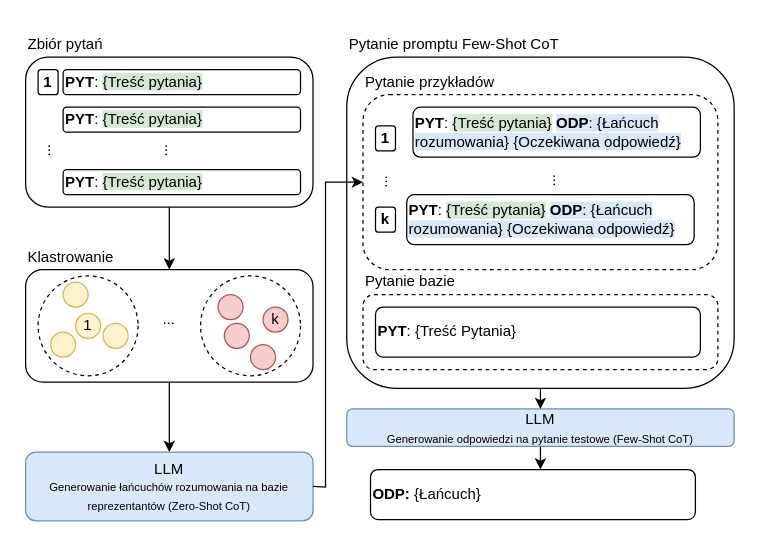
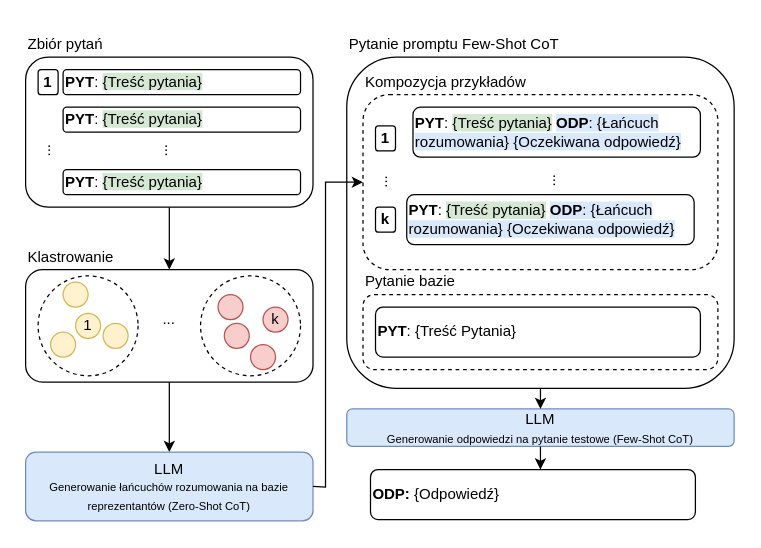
  <mxCell id="0" />
  <mxCell id="1" parent="0" />
  <mxCell id="2" value="" style="rounded=1;whiteSpace=wrap;html=1;fillColor=none;" parent="1" vertex="1"><mxGeometry x="20" y="45" width="230" height="120" as="geometry" /></mxCell>
  <mxCell id="3" value="Zbiór pytań" style="text;html=1;align=left;verticalAlign=middle;whiteSpace=wrap;rounded=0;" parent="1" vertex="1"><mxGeometry x="20" y="20" width="80" height="30" as="geometry" /></mxCell>
  <mxCell id="4" value="&lt;b&gt;PYT&lt;/b&gt;: &lt;span style=&quot;background-color: rgb(213, 232, 212);&quot;&gt;{Treść pytania}&lt;/span&gt;" style="rounded=1;whiteSpace=wrap;html=1;fillColor=none;align=left;" parent="1" vertex="1"><mxGeometry x="50" y="55" width="190" height="20" as="geometry" /></mxCell>
  <mxCell id="5" value="&lt;b&gt;PYT&lt;/b&gt;: &lt;span style=&quot;background-color: rgb(213, 232, 212);&quot;&gt;{Treść pytania}&lt;/span&gt;" style="rounded=1;whiteSpace=wrap;html=1;fillColor=none;align=left;" parent="1" vertex="1"><mxGeometry x="50" y="135" width="190" height="20" as="geometry" /></mxCell>
  <mxCell id="6" value="" style="endArrow=classic;html=1;rounded=0;exitX=0.5;exitY=1;exitDx=0;exitDy=0;entryX=0.5;entryY=0;entryDx=0;entryDy=0;" parent="1" source="2" target="7" edge="1"><mxGeometry width="50" height="50" relative="1" as="geometry"><mxPoint x="180" y="195" as="sourcePoint" /><mxPoint x="135" y="195" as="targetPoint" /></mxGeometry></mxCell>
  <mxCell id="7" value="" style="rounded=1;whiteSpace=wrap;html=1;fillColor=none;" parent="1" vertex="1"><mxGeometry x="20" y="215" width="230" height="90" as="geometry" /></mxCell>
  <mxCell id="8" value="Klastrowanie" style="text;html=1;align=left;verticalAlign=middle;whiteSpace=wrap;rounded=0;" parent="1" vertex="1"><mxGeometry x="20" y="190" width="80" height="30" as="geometry" /></mxCell>
  <mxCell id="9" value="" style="ellipse;whiteSpace=wrap;html=1;aspect=fixed;fillColor=none;dashed=1;" parent="1" vertex="1"><mxGeometry x="160" y="220" width="80" height="80" as="geometry" /></mxCell>
  <mxCell id="10" value="" style="ellipse;whiteSpace=wrap;html=1;aspect=fixed;fillColor=#f8cecc;strokeColor=#b85450;" parent="1" vertex="1"><mxGeometry x="174" y="235" width="20" height="20" as="geometry" /></mxCell>
  <mxCell id="11" value="k" style="ellipse;whiteSpace=wrap;html=1;aspect=fixed;fillColor=#f8cecc;strokeColor=#b85450;" parent="1" vertex="1"><mxGeometry x="210" y="245" width="20" height="20" as="geometry" /></mxCell>
  <mxCell id="12" value="" style="ellipse;whiteSpace=wrap;html=1;aspect=fixed;fillColor=#f8cecc;strokeColor=#b85450;" parent="1" vertex="1"><mxGeometry x="200" y="275" width="20" height="20" as="geometry" /></mxCell>
  <mxCell id="13" value="" style="ellipse;whiteSpace=wrap;html=1;aspect=fixed;fillColor=#f8cecc;strokeColor=#b85450;" parent="1" vertex="1"><mxGeometry x="179" y="258" width="20" height="20" as="geometry" /></mxCell>
  <mxCell id="14" value="" style="ellipse;whiteSpace=wrap;html=1;aspect=fixed;fillColor=none;dashed=1;" parent="1" vertex="1"><mxGeometry x="30" y="220" width="80" height="80" as="geometry" /></mxCell>
  <mxCell id="15" value="" style="ellipse;whiteSpace=wrap;html=1;aspect=fixed;fillColor=#fff2cc;strokeColor=#d6b656;" parent="1" vertex="1"><mxGeometry x="50" y="225" width="20" height="20" as="geometry" /></mxCell>
  <mxCell id="16" value="1" style="ellipse;whiteSpace=wrap;html=1;aspect=fixed;fillColor=#fff2cc;strokeColor=#d6b656;" parent="1" vertex="1"><mxGeometry x="60" y="250" width="20" height="20" as="geometry" /></mxCell>
  <mxCell id="17" value="" style="ellipse;whiteSpace=wrap;html=1;aspect=fixed;fillColor=#fff2cc;strokeColor=#d6b656;" parent="1" vertex="1"><mxGeometry x="82" y="258" width="20" height="20" as="geometry" /></mxCell>
  <mxCell id="18" value="" style="ellipse;whiteSpace=wrap;html=1;aspect=fixed;fillColor=#fff2cc;strokeColor=#d6b656;" parent="1" vertex="1"><mxGeometry x="40" y="265" width="20" height="20" as="geometry" /></mxCell>
  <mxCell id="19" value="..." style="text;html=1;align=center;verticalAlign=middle;whiteSpace=wrap;rounded=0;" parent="1" vertex="1"><mxGeometry x="95" y="240" width="80" height="30" as="geometry" /></mxCell>
  <mxCell id="20" value="" style="endArrow=classic;html=1;rounded=0;exitX=0.5;exitY=1;exitDx=0;exitDy=0;entryX=0.5;entryY=0;entryDx=0;entryDy=0;" parent="1" source="7" target="21" edge="1"><mxGeometry width="50" height="50" relative="1" as="geometry"><mxPoint x="129.76" y="285" as="sourcePoint" /><mxPoint x="170" y="305" as="targetPoint" /></mxGeometry></mxCell>
  <mxCell id="21" value="LLM&lt;div&gt;&lt;font style=&quot;font-size: 9px;&quot;&gt;Generowanie łańcuchów rozumowania na bazie reprezentantów (Zero-Shot CoT)&lt;/font&gt;&lt;/div&gt;" style="rounded=1;whiteSpace=wrap;html=1;fillColor=#dae8fc;strokeColor=#6c8ebf;" parent="1" vertex="1"><mxGeometry x="20" y="361" width="230" height="55" as="geometry" /></mxCell>
  <mxCell id="22" value="&lt;b&gt;PYT&lt;/b&gt;: &lt;span style=&quot;background-color: rgb(213, 232, 212);&quot;&gt;{Treść pytania}&lt;/span&gt;&amp;nbsp;&lt;span style=&quot;background-color: rgb(218, 232, 252);&quot;&gt;&lt;b style=&quot;&quot;&gt;ODP&lt;/b&gt;: {Łańcuch rozumowania} {Oczekiwana odpowiedź}&lt;/span&gt;" style="rounded=1;whiteSpace=wrap;html=1;fillColor=none;align=left;" parent="1" vertex="1"><mxGeometry x="330" y="85" width="230" height="40" as="geometry" /></mxCell>
  <mxCell id="23" value="..." style="text;html=1;align=center;verticalAlign=middle;whiteSpace=wrap;rounded=0;horizontal=0;" parent="1" vertex="1"><mxGeometry x="400" y="139" width="80" height="10" as="geometry" /></mxCell>
  <mxCell id="24" value="&lt;b&gt;1&lt;/b&gt;" style="rounded=1;whiteSpace=wrap;html=1;fillColor=none;align=center;" parent="1" vertex="1"><mxGeometry x="30" y="55" width="16" height="20" as="geometry" /></mxCell>
  <mxCell id="25" value="&lt;b&gt;1&lt;/b&gt;" style="rounded=1;whiteSpace=wrap;html=1;fillColor=none;align=center;" parent="1" vertex="1"><mxGeometry x="300" y="100" width="16" height="20" as="geometry" /></mxCell>
  <mxCell id="26" value="&lt;b&gt;k&lt;/b&gt;" style="rounded=1;whiteSpace=wrap;html=1;fillColor=none;align=center;" parent="1" vertex="1"><mxGeometry x="300" y="165" width="16" height="20" as="geometry" /></mxCell>
  <mxCell id="27" value="..." style="text;html=1;align=center;verticalAlign=middle;whiteSpace=wrap;rounded=0;horizontal=0;" parent="1" vertex="1"><mxGeometry x="296" y="140" width="20" height="10" as="geometry" /></mxCell>
  <mxCell id="28" value="..." style="text;html=1;align=center;verticalAlign=middle;whiteSpace=wrap;rounded=0;horizontal=0;" parent="1" vertex="1"><mxGeometry x="26" y="115" width="20" height="10" as="geometry" /></mxCell>
  <mxCell id="29" value="..." style="text;html=1;align=center;verticalAlign=middle;whiteSpace=wrap;rounded=0;horizontal=0;" parent="1" vertex="1"><mxGeometry x="120" y="115" width="20" height="10" as="geometry" /></mxCell>
  <mxCell id="30" value="" style="rounded=1;whiteSpace=wrap;html=1;fillColor=none;" parent="1" vertex="1"><mxGeometry x="277" y="45" width="310" height="265" as="geometry" /></mxCell>
  <mxCell id="31" value="LLM&lt;div&gt;&lt;span style=&quot;background-color: initial;&quot;&gt;&lt;font style=&quot;font-size: 9px;&quot;&gt;Generowanie odpowiedzi na pytanie testowe (Few-Shot CoT)&lt;/font&gt;&lt;/span&gt;&lt;/div&gt;" style="rounded=1;whiteSpace=wrap;html=1;fillColor=#dae8fc;strokeColor=#6c8ebf;" parent="1" vertex="1"><mxGeometry x="277" y="326.5" width="310" height="30" as="geometry" /></mxCell>
  <mxCell id="32" value="" style="rounded=1;whiteSpace=wrap;html=1;fillColor=none;dashed=1;strokeWidth=1;" parent="1" vertex="1"><mxGeometry x="290" y="75" width="284" height="140" as="geometry" /></mxCell>
  <mxCell id="33" value="&lt;b&gt;PYT&lt;/b&gt;: &lt;span style=&quot;background-color: rgb(213, 232, 212);&quot;&gt;{Treść pytania}&lt;/span&gt;&amp;nbsp;&lt;span style=&quot;background-color: rgb(218, 232, 252);&quot;&gt;&lt;b style=&quot;&quot;&gt;ODP&lt;/b&gt;: {Łańcuch rozumowania} {Oczekiwana odpowiedź}&lt;/span&gt;" style="rounded=1;whiteSpace=wrap;html=1;fillColor=none;align=left;" parent="1" vertex="1"><mxGeometry x="325" y="155" width="230" height="40" as="geometry" /></mxCell>
- <mxCell id="34" value="Pytanie przykładów" style="text;html=1;align=left;verticalAlign=middle;whiteSpace=wrap;rounded=0;" parent="1" vertex="1"><mxGeometry x="290" y="50" width="140" height="30" as="geometry" /></mxCell>
+ <mxCell id="34" value="Kompozycja przykładów" style="text;html=1;align=left;verticalAlign=middle;whiteSpace=wrap;rounded=0;" parent="1" vertex="1"><mxGeometry x="290" y="50" width="140" height="30" as="geometry" /></mxCell>
  <mxCell id="35" value="Pytanie bazie" style="text;html=1;align=left;verticalAlign=middle;whiteSpace=wrap;rounded=0;" parent="1" vertex="1"><mxGeometry x="290" y="210" width="140" height="30" as="geometry" /></mxCell>
  <mxCell id="36" value="" style="rounded=1;whiteSpace=wrap;html=1;fillColor=none;dashed=1;strokeWidth=1;" parent="1" vertex="1"><mxGeometry x="290" y="235" width="284" height="60" as="geometry" /></mxCell>
  <mxCell id="37" value="&lt;b&gt;PYT&lt;/b&gt;: {Treść Pytania}" style="rounded=1;whiteSpace=wrap;html=1;fillColor=none;align=left;" parent="1" vertex="1"><mxGeometry x="300" y="245" width="260" height="40" as="geometry" /></mxCell>
  <mxCell id="38" value="Pytanie promptu Few-Shot CoT" style="text;html=1;align=left;verticalAlign=middle;whiteSpace=wrap;rounded=0;" parent="1" vertex="1"><mxGeometry x="277" y="20" width="213" height="30" as="geometry" /></mxCell>
  <mxCell id="39" value="" style="endArrow=classic;html=1;rounded=0;exitX=0.5;exitY=1;exitDx=0;exitDy=0;entryX=0.5;entryY=0;entryDx=0;entryDy=0;" parent="1" source="30" target="31" edge="1"><mxGeometry width="50" height="50" relative="1" as="geometry"><mxPoint x="280" y="285" as="sourcePoint" /><mxPoint x="330" y="235" as="targetPoint" /></mxGeometry></mxCell>
  <mxCell id="40" value="" style="endArrow=classic;html=1;rounded=0;exitX=0.5;exitY=1;exitDx=0;exitDy=0;" parent="1" source="31" edge="1"><mxGeometry width="50" height="50" relative="1" as="geometry"><mxPoint x="270" y="205" as="sourcePoint" /><mxPoint x="432" y="375" as="targetPoint" /></mxGeometry></mxCell>
- <mxCell id="41" value="&lt;b&gt;ODP:&amp;nbsp;&lt;/b&gt;{Łańcuch}" style="rounded=1;whiteSpace=wrap;html=1;fillColor=none;align=left;" parent="1" vertex="1"><mxGeometry x="296" y="375" width="260" height="40" as="geometry" /></mxCell>
+ <mxCell id="41" value="&lt;b&gt;ODP:&amp;nbsp;&lt;/b&gt;{Odpowiedź}" style="rounded=1;whiteSpace=wrap;html=1;fillColor=none;align=left;" parent="1" vertex="1"><mxGeometry x="296" y="375" width="260" height="40" as="geometry" /></mxCell>
  <mxCell id="42" value="&lt;b&gt;PYT&lt;/b&gt;: &lt;span style=&quot;background-color: rgb(213, 232, 212);&quot;&gt;{Treść pytania}&lt;/span&gt;" style="rounded=1;whiteSpace=wrap;html=1;fillColor=none;align=left;" parent="1" vertex="1"><mxGeometry x="50" y="85" width="190" height="20" as="geometry" /></mxCell>
  <mxCell id="43" value="" style="endArrow=classic;html=1;rounded=0;exitX=1;exitY=0.5;exitDx=0;exitDy=0;entryX=0;entryY=0.5;entryDx=0;entryDy=0;" parent="1" source="21" target="32" edge="1"><mxGeometry width="50" height="50" relative="1" as="geometry"><mxPoint x="240" y="315" as="sourcePoint" /><mxPoint x="290" y="265" as="targetPoint" /><Array as="points"><mxPoint x="260" y="389" /><mxPoint x="260" y="145" /></Array></mxGeometry></mxCell>
